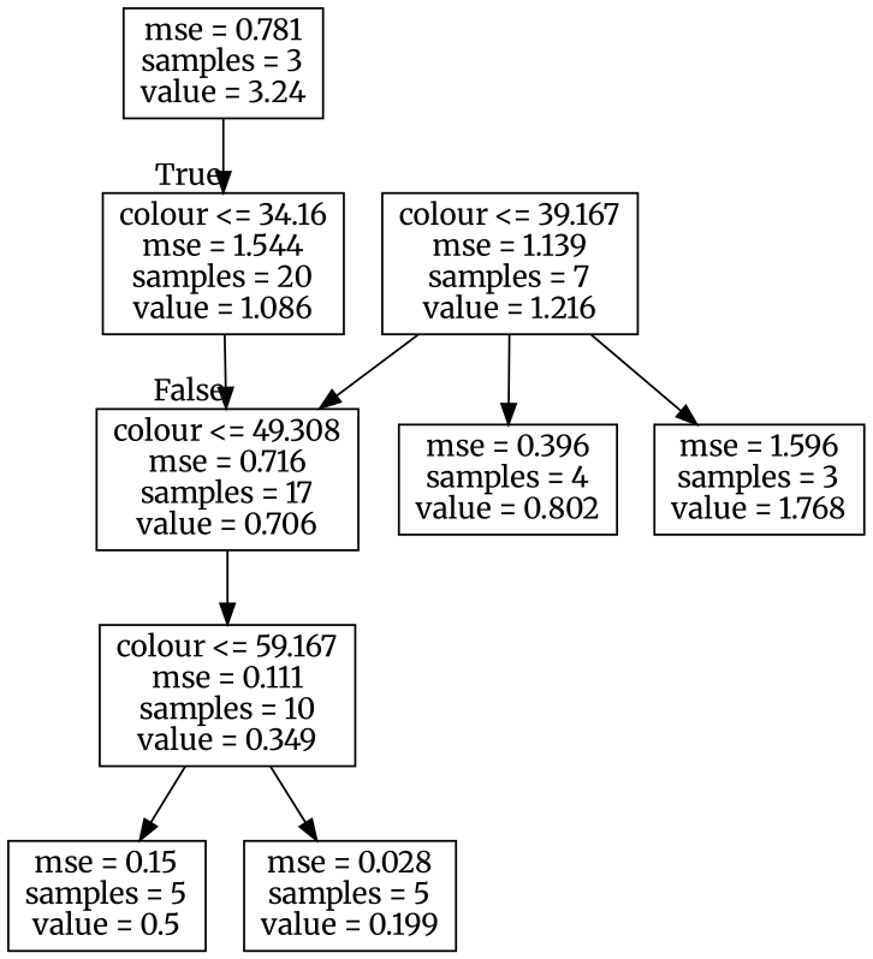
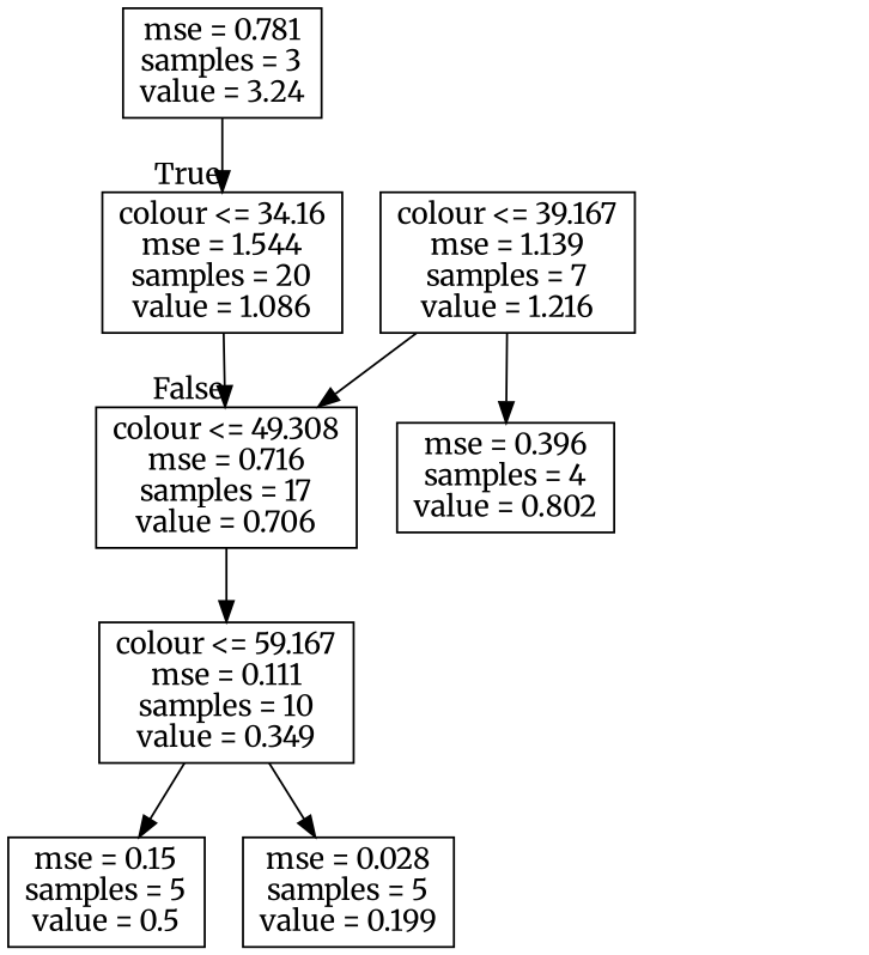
  digraph {
    fontname=Merriweather
    node [fontname=Merriweather shape=box]
    edge [fontname=Merriweather]
    n1 [label="colour <= 34.16\nmse = 1.544\nsamples = 20\nvalue = 1.086"]
    n2 [label="colour <= 49.308\nmse = 0.716\nsamples = 17\nvalue = 0.706"]
    n3 [label="mse = 0.781\nsamples = 3\nvalue = 3.24"]
    n4 [label="colour <= 59.167\nmse = 0.111\nsamples = 10\nvalue = 0.349"]
    n5 [label="colour <= 39.167\nmse = 1.139\nsamples = 7\nvalue = 1.216"]
    n6 [label="mse = 0.396\nsamples = 4\nvalue = 0.802"]
-   n7 [label="mse = 1.596\nsamples = 3\nvalue = 1.768"]
    n8 [label="mse = 0.15\nsamples = 5\nvalue = 0.5"]
    n9 [label="mse = 0.028\nsamples = 5\nvalue = 0.199"]
    n1 -> n2 [headlabel=False labelangle=-45 labeldistance=2.5]
    n2 -> n4
    n3 -> n1 [headlabel=True labelangle=45 labeldistance=2.5]
    n4 -> n8
    n4 -> n9
    n5 -> n2
    n5 -> n6
-   n5 -> n7
  }
